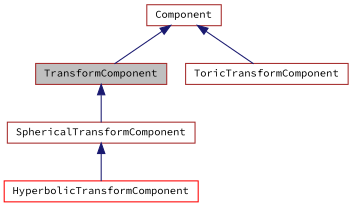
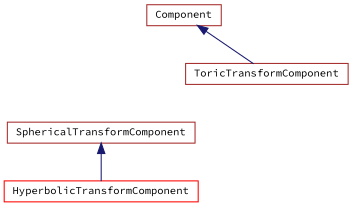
  digraph {
    fontname="Source Code Pro"
    node [color=brown fillcolor=white fontname="Source Code Pro" fontsize=10 shape=record style=filled]
    edge [color=midnightblue dir=back fontname="Source Code Pro" fontsize=10 labelfontname=Helvetica labelfontsize=10 style=solid]
-   n1 [fillcolor=grey75 fontcolor=black height=0.2 label=TransformComponent width=0.4]
    n2 [height=0.2 label=SphericalTransformComponent width=0.4]
    n3 [color=red height=0.2 label=HyperbolicTransformComponent width=0.4]
    n4 [height=0.2 label=ToricTransformComponent width=0.4]
    n5 [height=0.2 label=Component width=0.4]
-   n1 -> n2
    n2 -> n3
-   n5 -> n1
    n5 -> n4
  }
